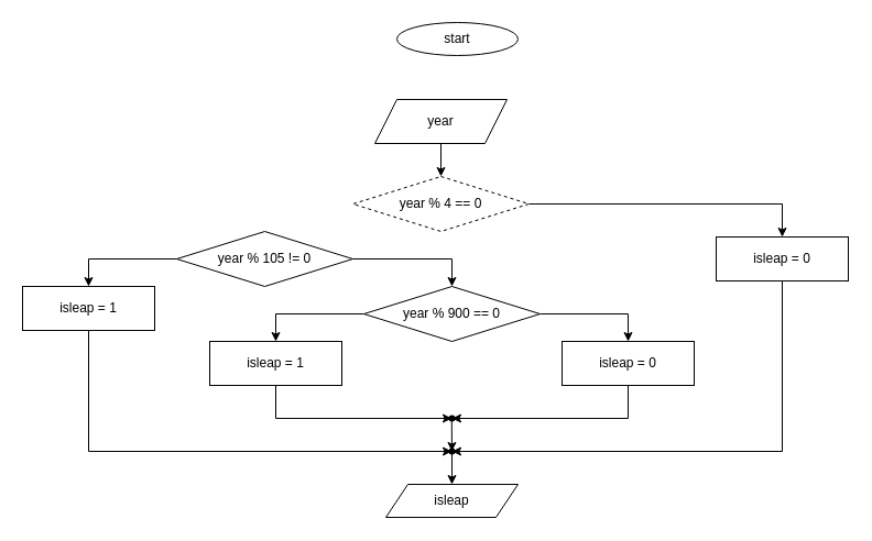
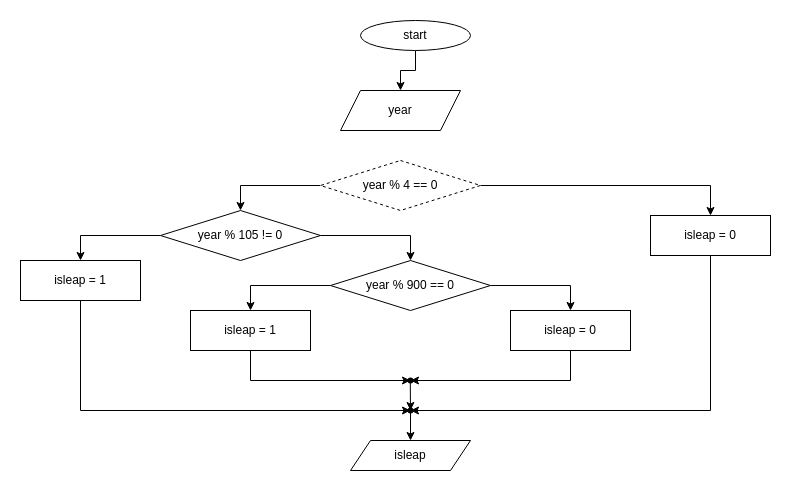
  <mxCell id="0" />
  <mxCell id="1" parent="0" />
+ <mxCell id="2" value="" style="edgeStyle=orthogonalEdgeStyle;rounded=0;orthogonalLoop=1;jettySize=auto;html=1;" edge="1" parent="1" source="3" target="6"><mxGeometry relative="1" as="geometry" /></mxCell>
  <mxCell id="3" value="start" style="ellipse;whiteSpace=wrap;html=1;" vertex="1" parent="1"><mxGeometry x="360" y="20" width="110" height="30" as="geometry" /></mxCell>
  <mxCell id="4" value="isleap = 1" style="rounded=0;whiteSpace=wrap;html=1;" vertex="1" parent="1"><mxGeometry x="20" y="260" width="120" height="40" as="geometry" /></mxCell>
- <mxCell id="5" value="" style="edgeStyle=orthogonalEdgeStyle;rounded=0;orthogonalLoop=1;jettySize=auto;html=1;" edge="1" parent="1" source="6" target="9"><mxGeometry relative="1" as="geometry" /></mxCell>
  <mxCell id="6" value="year" style="shape=parallelogram;perimeter=parallelogramPerimeter;whiteSpace=wrap;html=1;fixedSize=1;" vertex="1" parent="1"><mxGeometry x="340" y="90" width="120" height="40" as="geometry" /></mxCell>
  <mxCell id="7" value="isleap = 0" style="rounded=0;whiteSpace=wrap;html=1;" vertex="1" parent="1"><mxGeometry x="510" y="310" width="120" height="40" as="geometry" /></mxCell>
+ <mxCell id="8" value="" style="edgeStyle=orthogonalEdgeStyle;rounded=0;orthogonalLoop=1;jettySize=auto;html=1;" edge="1" parent="1" source="9" target="11"><mxGeometry relative="1" as="geometry"><Array as="points"><mxPoint x="240" y="185" /></Array></mxGeometry></mxCell>
  <mxCell id="9" value="year % 4 == 0" style="rhombus;whiteSpace=wrap;html=1;dashed=1;" vertex="1" parent="1"><mxGeometry x="320" y="160" width="160" height="50" as="geometry" /></mxCell>
  <mxCell id="10" value="" style="edgeStyle=orthogonalEdgeStyle;rounded=0;orthogonalLoop=1;jettySize=auto;html=1;" edge="1" parent="1" source="11" target="13"><mxGeometry relative="1" as="geometry"><Array as="points"><mxPoint x="410" y="235" /></Array></mxGeometry></mxCell>
  <mxCell id="11" value="year % 105 != 0" style="rhombus;whiteSpace=wrap;html=1;" vertex="1" parent="1"><mxGeometry x="160" y="210" width="160" height="50" as="geometry" /></mxCell>
  <mxCell id="12" value="" style="edgeStyle=orthogonalEdgeStyle;rounded=0;orthogonalLoop=1;jettySize=auto;html=1;" edge="1" parent="1" source="13" target="7"><mxGeometry relative="1" as="geometry"><Array as="points"><mxPoint x="570" y="285" /></Array></mxGeometry></mxCell>
  <mxCell id="13" value="year % 900 == 0" style="rhombus;whiteSpace=wrap;html=1;" vertex="1" parent="1"><mxGeometry x="330" y="260" width="160" height="50" as="geometry" /></mxCell>
  <mxCell id="14" value="" style="edgeStyle=orthogonalEdgeStyle;rounded=0;orthogonalLoop=1;jettySize=auto;html=1;" edge="1" parent="1"><mxGeometry relative="1" as="geometry"><mxPoint x="160" y="235" as="sourcePoint" /><mxPoint x="80" y="260" as="targetPoint" /><Array as="points"><mxPoint x="80" y="235" /></Array></mxGeometry></mxCell>
  <mxCell id="15" value="" style="edgeStyle=orthogonalEdgeStyle;rounded=0;orthogonalLoop=1;jettySize=auto;html=1;" edge="1" parent="1" source="16" target="20"><mxGeometry relative="1" as="geometry"><Array as="points"><mxPoint x="250" y="380" /></Array></mxGeometry></mxCell>
  <mxCell id="16" value="isleap = 1" style="rounded=0;whiteSpace=wrap;html=1;" vertex="1" parent="1"><mxGeometry x="190" y="310" width="120" height="40" as="geometry" /></mxCell>
  <mxCell id="17" value="" style="edgeStyle=orthogonalEdgeStyle;rounded=0;orthogonalLoop=1;jettySize=auto;html=1;" edge="1" parent="1"><mxGeometry relative="1" as="geometry"><mxPoint x="330" y="285" as="sourcePoint" /><mxPoint x="250" y="310" as="targetPoint" /><Array as="points"><mxPoint x="250" y="285" /></Array></mxGeometry></mxCell>
  <mxCell id="18" value="isleap = 0" style="rounded=0;whiteSpace=wrap;html=1;" vertex="1" parent="1"><mxGeometry x="650" y="215" width="120" height="40" as="geometry" /></mxCell>
  <mxCell id="19" value="" style="endArrow=classic;html=1;rounded=0;exitX=1;exitY=0.5;exitDx=0;exitDy=0;entryX=0.5;entryY=0;entryDx=0;entryDy=0;" edge="1" parent="1" source="9" target="18"><mxGeometry width="50" height="50" relative="1" as="geometry"><mxPoint x="380" y="480" as="sourcePoint" /><mxPoint x="430" y="430" as="targetPoint" /><Array as="points"><mxPoint x="710" y="185" /></Array></mxGeometry></mxCell>
  <mxCell id="20" value="" style="shape=waypoint;sketch=0;size=6;pointerEvents=1;points=[];fillColor=default;resizable=0;rotatable=0;perimeter=centerPerimeter;snapToPoint=1;rounded=0;" vertex="1" parent="1"><mxGeometry x="400" y="370" width="20" height="20" as="geometry" /></mxCell>
  <mxCell id="21" value="" style="endArrow=classic;html=1;rounded=0;exitX=0.5;exitY=1;exitDx=0;exitDy=0;entryX=0.75;entryY=0.45;entryDx=0;entryDy=0;entryPerimeter=0;" edge="1" parent="1" source="7" target="20"><mxGeometry width="50" height="50" relative="1" as="geometry"><mxPoint x="380" y="480" as="sourcePoint" /><mxPoint x="430" y="430" as="targetPoint" /><Array as="points"><mxPoint x="570" y="380" /></Array></mxGeometry></mxCell>
  <mxCell id="22" value="" style="endArrow=classic;html=1;rounded=0;" edge="1" parent="1" target="24"><mxGeometry width="50" height="50" relative="1" as="geometry"><mxPoint x="409.77" y="380" as="sourcePoint" /><mxPoint x="409.77" y="420" as="targetPoint" /></mxGeometry></mxCell>
  <mxCell id="23" value="" style="edgeStyle=orthogonalEdgeStyle;rounded=0;orthogonalLoop=1;jettySize=auto;html=1;" edge="1" parent="1" source="4" target="24"><mxGeometry relative="1" as="geometry"><mxPoint x="80" y="300" as="sourcePoint" /><mxPoint x="410" y="410" as="targetPoint" /><Array as="points"><mxPoint x="80" y="410" /></Array></mxGeometry></mxCell>
  <mxCell id="24" value="" style="shape=waypoint;sketch=0;size=6;pointerEvents=1;points=[];fillColor=default;resizable=0;rotatable=0;perimeter=centerPerimeter;snapToPoint=1;rounded=0;" vertex="1" parent="1"><mxGeometry x="400" y="400" width="20" height="20" as="geometry" /></mxCell>
  <mxCell id="25" value="" style="endArrow=classic;html=1;rounded=0;entryX=0.706;entryY=0.556;entryDx=0;entryDy=0;entryPerimeter=0;exitX=0.5;exitY=1;exitDx=0;exitDy=0;" edge="1" parent="1" source="18" target="24"><mxGeometry width="50" height="50" relative="1" as="geometry"><mxPoint x="640" y="450" as="sourcePoint" /><mxPoint x="550" y="390" as="targetPoint" /><Array as="points"><mxPoint x="710" y="410" /></Array></mxGeometry></mxCell>
  <mxCell id="26" value="" style="endArrow=classic;html=1;rounded=0;" edge="1" parent="1" source="24" target="27"><mxGeometry width="50" height="50" relative="1" as="geometry"><mxPoint x="450" y="370" as="sourcePoint" /><mxPoint x="410" y="460" as="targetPoint" /></mxGeometry></mxCell>
  <mxCell id="27" value="isleap" style="shape=parallelogram;perimeter=parallelogramPerimeter;whiteSpace=wrap;html=1;fixedSize=1;" vertex="1" parent="1"><mxGeometry x="350" y="440" width="120" height="30" as="geometry" /></mxCell>
